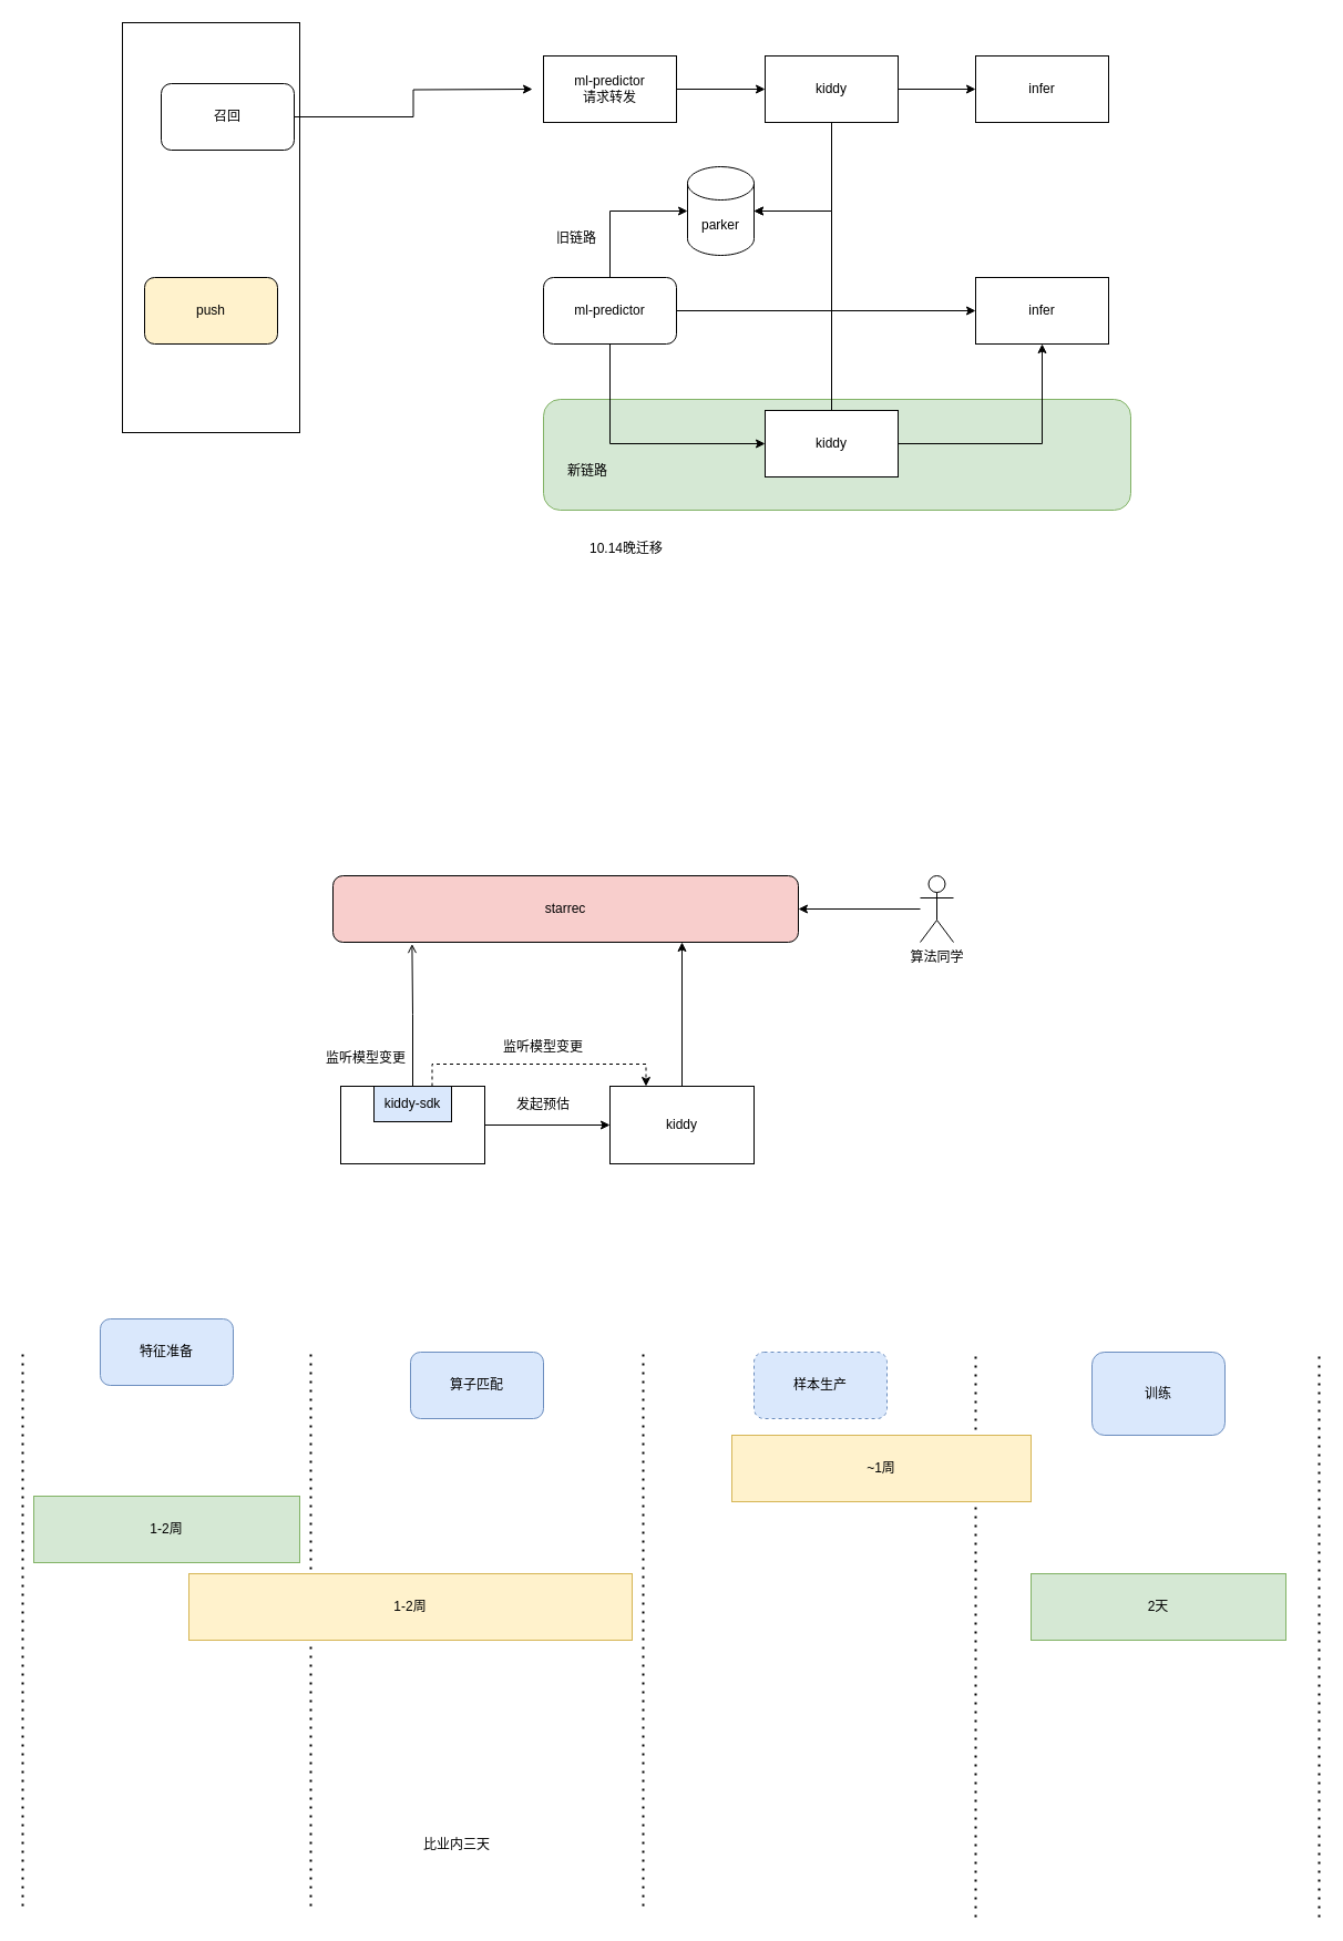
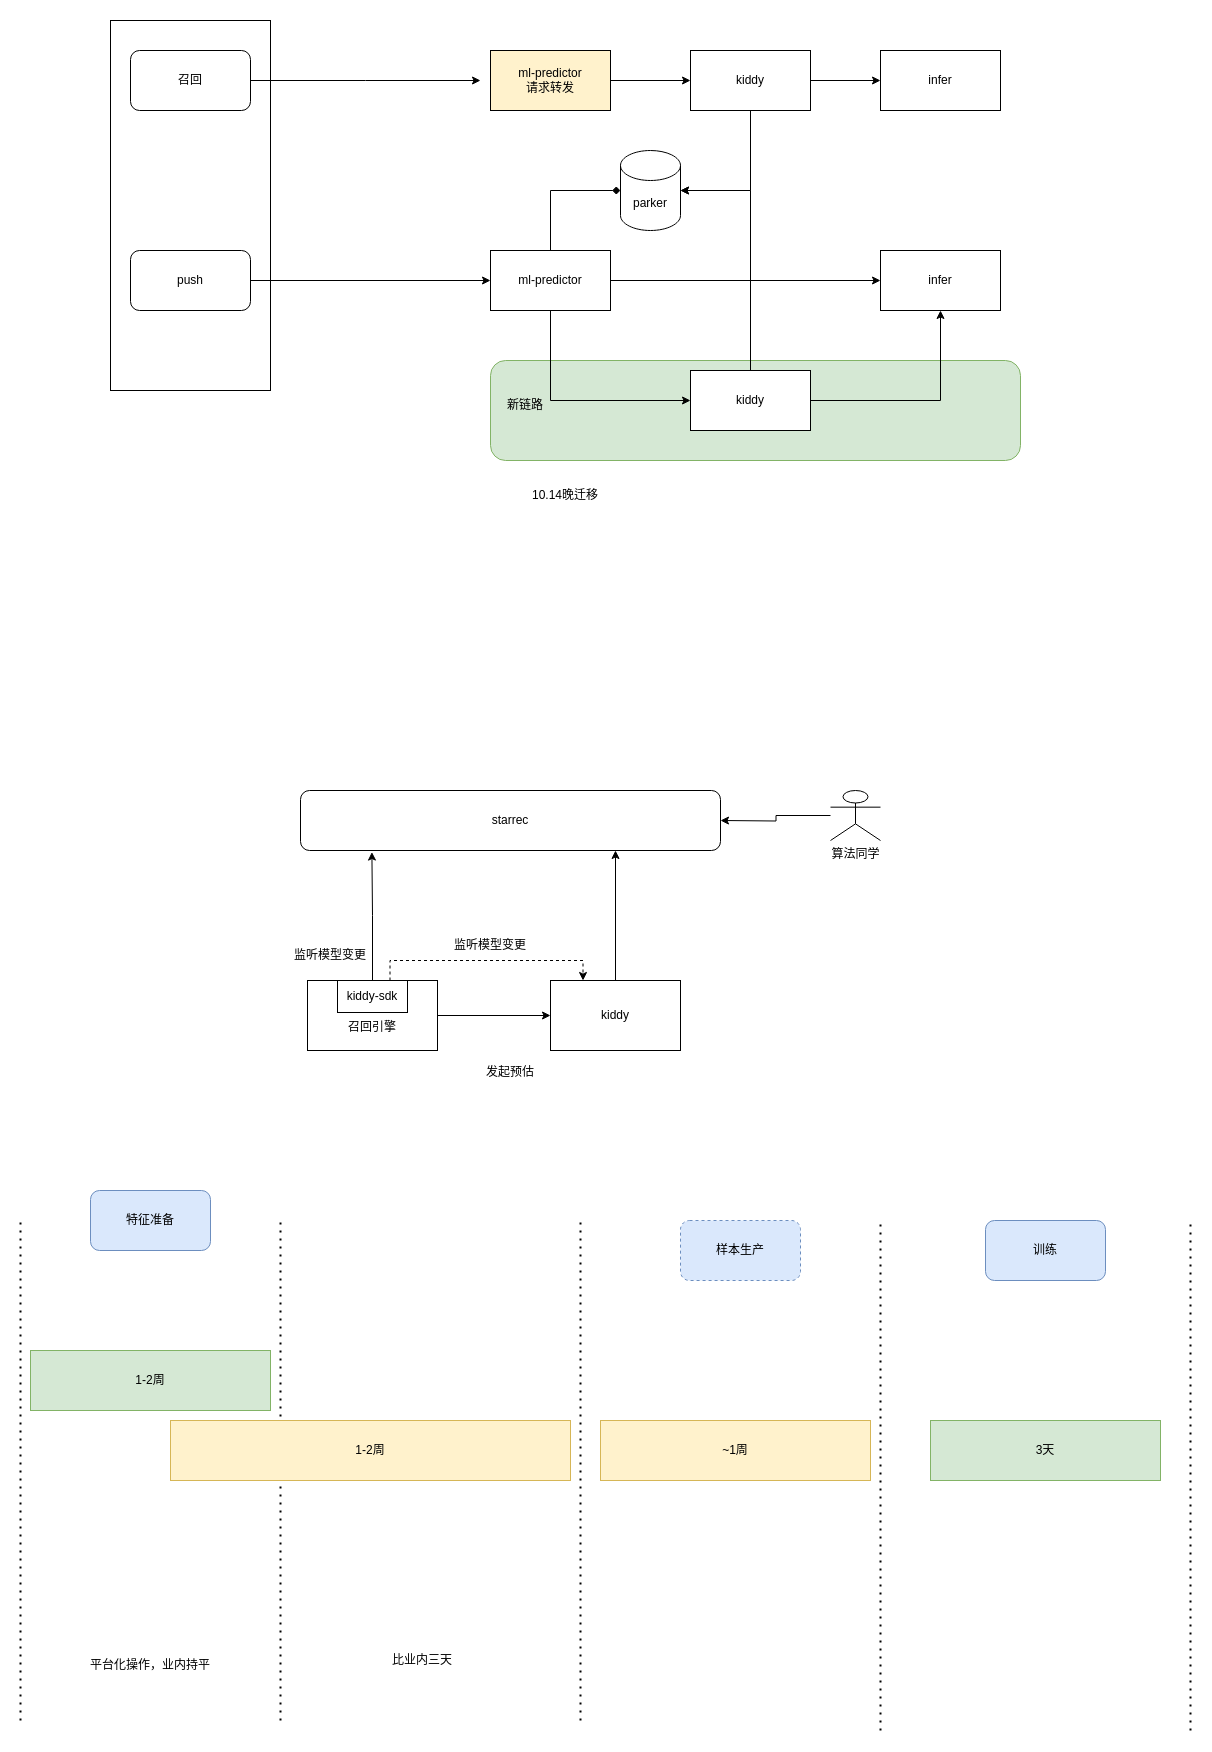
  <mxCell id="0" />
  <mxCell id="1" parent="0" />
  <mxCell id="2" value="" style="rounded=1;whiteSpace=wrap;html=1;fillColor=#d5e8d4;strokeColor=#82b366;" parent="1" vertex="1"><mxGeometry x="490" y="360" width="530" height="100" as="geometry" /></mxCell>
  <mxCell id="3" value="" style="rounded=0;whiteSpace=wrap;html=1;" parent="1" vertex="1"><mxGeometry x="110" y="20" width="160" height="370" as="geometry" /></mxCell>
  <mxCell id="4" style="edgeStyle=orthogonalEdgeStyle;rounded=0;orthogonalLoop=1;jettySize=auto;html=1;exitX=1;exitY=0.5;exitDx=0;exitDy=0;" parent="1" source="5" edge="1"><mxGeometry relative="1" as="geometry"><mxPoint x="480" y="80" as="targetPoint" /></mxGeometry></mxCell>
- <mxCell id="5" value="召回" style="rounded=1;whiteSpace=wrap;html=1;" parent="1" vertex="1"><mxGeometry x="145" y="75" width="120" height="60" as="geometry" /></mxCell>
+ <mxCell id="5" value="召回" style="rounded=1;whiteSpace=wrap;html=1;" parent="1" vertex="1"><mxGeometry x="130" y="50" width="120" height="60" as="geometry" /></mxCell>
  <mxCell id="6" value="" style="edgeStyle=orthogonalEdgeStyle;rounded=0;orthogonalLoop=1;jettySize=auto;html=1;" parent="1" source="7" target="9" edge="1"><mxGeometry relative="1" as="geometry" /></mxCell>
- <mxCell id="7" value="ml-predictor&lt;div&gt;请求转发&lt;/div&gt;" style="rounded=0;whiteSpace=wrap;html=1;" parent="1" vertex="1"><mxGeometry x="490" y="50" width="120" height="60" as="geometry" /></mxCell>
+ <mxCell id="7" value="ml-predictor&lt;div&gt;请求转发&lt;/div&gt;" style="rounded=0;whiteSpace=wrap;html=1;fillColor=#fff2cc;" parent="1" vertex="1"><mxGeometry x="490" y="50" width="120" height="60" as="geometry" /></mxCell>
  <mxCell id="8" style="edgeStyle=orthogonalEdgeStyle;rounded=0;orthogonalLoop=1;jettySize=auto;html=1;exitX=1;exitY=0.5;exitDx=0;exitDy=0;entryX=0;entryY=0.5;entryDx=0;entryDy=0;" parent="1" source="9" target="16" edge="1"><mxGeometry relative="1" as="geometry" /></mxCell>
  <mxCell id="9" value="kiddy" style="whiteSpace=wrap;html=1;rounded=0;" parent="1" vertex="1"><mxGeometry x="690" y="50" width="120" height="60" as="geometry" /></mxCell>
- <mxCell id="11" value="push" style="rounded=1;whiteSpace=wrap;html=1;fillColor=#fff2cc;" parent="1" vertex="1"><mxGeometry x="130" y="250" width="120" height="60" as="geometry" /></mxCell>
+ <mxCell id="10" style="edgeStyle=orthogonalEdgeStyle;rounded=0;orthogonalLoop=1;jettySize=auto;html=1;exitX=1;exitY=0.5;exitDx=0;exitDy=0;entryX=0;entryY=0.5;entryDx=0;entryDy=0;" parent="1" source="11" target="14" edge="1"><mxGeometry relative="1" as="geometry"><mxPoint x="500" y="280" as="targetPoint" /></mxGeometry></mxCell>
+ <mxCell id="11" value="push" style="rounded=1;whiteSpace=wrap;html=1;" parent="1" vertex="1"><mxGeometry x="130" y="250" width="120" height="60" as="geometry" /></mxCell>
  <mxCell id="12" value="" style="edgeStyle=orthogonalEdgeStyle;rounded=0;orthogonalLoop=1;jettySize=auto;html=1;" parent="1" source="14" target="15" edge="1"><mxGeometry relative="1" as="geometry" /></mxCell>
  <mxCell id="13" style="edgeStyle=orthogonalEdgeStyle;rounded=0;orthogonalLoop=1;jettySize=auto;html=1;exitX=0.5;exitY=1;exitDx=0;exitDy=0;entryX=0;entryY=0.5;entryDx=0;entryDy=0;" parent="1" source="14" target="21" edge="1"><mxGeometry relative="1" as="geometry" /></mxCell>
- <mxCell id="14" value="ml-predictor" style="whiteSpace=wrap;html=1;rounded=1;" parent="1" vertex="1"><mxGeometry x="490" y="250" width="120" height="60" as="geometry" /></mxCell>
+ <mxCell id="14" value="ml-predictor" style="rounded=0;whiteSpace=wrap;html=1;" parent="1" vertex="1"><mxGeometry x="490" y="250" width="120" height="60" as="geometry" /></mxCell>
  <mxCell id="15" value="infer" style="rounded=0;whiteSpace=wrap;html=1;" parent="1" vertex="1"><mxGeometry x="880" y="250" width="120" height="60" as="geometry" /></mxCell>
  <mxCell id="16" value="infer" style="whiteSpace=wrap;html=1;rounded=0;" parent="1" vertex="1"><mxGeometry x="880" y="50" width="120" height="60" as="geometry" /></mxCell>
  <mxCell id="17" value="parker" style="shape=cylinder3;whiteSpace=wrap;html=1;boundedLbl=1;backgroundOutline=1;size=15;" parent="1" vertex="1"><mxGeometry x="620" y="150" width="60" height="80" as="geometry" /></mxCell>
- <mxCell id="18" style="edgeStyle=orthogonalEdgeStyle;rounded=0;orthogonalLoop=1;jettySize=auto;html=1;exitX=0.5;exitY=0;exitDx=0;exitDy=0;entryX=0;entryY=0.5;entryDx=0;entryDy=0;entryPerimeter=0;" parent="1" source="14" target="17" edge="1"><mxGeometry relative="1" as="geometry" /></mxCell>
+ <mxCell id="18" style="edgeStyle=orthogonalEdgeStyle;rounded=0;orthogonalLoop=1;jettySize=auto;html=1;exitX=0.5;exitY=0;exitDx=0;exitDy=0;entryX=0;entryY=0.5;entryDx=0;entryDy=0;entryPerimeter=0;endArrow=diamond;" parent="1" source="14" target="17" edge="1"><mxGeometry relative="1" as="geometry" /></mxCell>
  <mxCell id="19" style="edgeStyle=orthogonalEdgeStyle;rounded=0;orthogonalLoop=1;jettySize=auto;html=1;exitX=0.5;exitY=1;exitDx=0;exitDy=0;entryX=1;entryY=0.5;entryDx=0;entryDy=0;entryPerimeter=0;" parent="1" source="9" target="17" edge="1"><mxGeometry relative="1" as="geometry" /></mxCell>
  <mxCell id="20" style="edgeStyle=orthogonalEdgeStyle;rounded=0;orthogonalLoop=1;jettySize=auto;html=1;exitX=1;exitY=0.5;exitDx=0;exitDy=0;entryX=0.5;entryY=1;entryDx=0;entryDy=0;" parent="1" source="21" target="15" edge="1"><mxGeometry relative="1" as="geometry" /></mxCell>
  <mxCell id="21" value="kiddy" style="rounded=0;whiteSpace=wrap;html=1;" parent="1" vertex="1"><mxGeometry x="690" y="370" width="120" height="60" as="geometry" /></mxCell>
  <mxCell id="22" style="edgeStyle=orthogonalEdgeStyle;rounded=0;orthogonalLoop=1;jettySize=auto;html=1;exitX=0.5;exitY=0;exitDx=0;exitDy=0;entryX=1;entryY=0.5;entryDx=0;entryDy=0;entryPerimeter=0;" parent="1" source="21" target="17" edge="1"><mxGeometry relative="1" as="geometry" /></mxCell>
- <mxCell id="23" value="旧链路" style="text;html=1;align=center;verticalAlign=middle;whiteSpace=wrap;rounded=0;" parent="1" vertex="1"><mxGeometry x="490" y="200" width="60" height="30" as="geometry" /></mxCell>
- <mxCell id="24" value="新链路" style="text;html=1;align=center;verticalAlign=middle;whiteSpace=wrap;rounded=0;" parent="1" vertex="1"><mxGeometry x="500" y="410" width="60" height="30" as="geometry" /></mxCell>
+ <mxCell id="24" value="新链路" style="text;html=1;align=center;verticalAlign=middle;whiteSpace=wrap;rounded=0;" parent="1" vertex="1"><mxGeometry x="495" y="390" width="60" height="30" as="geometry" /></mxCell>
  <mxCell id="25" value="10.14晚迁移" style="text;html=1;align=center;verticalAlign=middle;whiteSpace=wrap;rounded=0;" parent="1" vertex="1"><mxGeometry x="520" y="480" width="90" height="30" as="geometry" /></mxCell>
  <mxCell id="26" value="" style="edgeStyle=orthogonalEdgeStyle;rounded=0;orthogonalLoop=1;jettySize=auto;html=1;" parent="1" source="27" edge="1"><mxGeometry relative="1" as="geometry"><mxPoint x="720" y="820" as="targetPoint" /></mxGeometry></mxCell>
- <mxCell id="27" value="算法同学" style="shape=umlActor;verticalLabelPosition=bottom;verticalAlign=top;html=1;outlineConnect=0;" parent="1" vertex="1"><mxGeometry x="830" y="790" width="30" height="60" as="geometry" /></mxCell>
- <mxCell id="28" value="starrec" style="rounded=1;whiteSpace=wrap;html=1;fillColor=#f8cecc;" parent="1" vertex="1"><mxGeometry x="300" y="790" width="420" height="60" as="geometry" /></mxCell>
+ <mxCell id="27" value="算法同学" style="shape=umlActor;verticalLabelPosition=bottom;verticalAlign=top;html=1;outlineConnect=0;" parent="1" vertex="1"><mxGeometry x="830" y="790" width="50" height="50" as="geometry" /></mxCell>
+ <mxCell id="28" value="starrec" style="rounded=1;whiteSpace=wrap;html=1;" parent="1" vertex="1"><mxGeometry x="300" y="790" width="420" height="60" as="geometry" /></mxCell>
  <mxCell id="29" style="edgeStyle=orthogonalEdgeStyle;rounded=0;orthogonalLoop=1;jettySize=auto;html=1;exitX=1;exitY=0.5;exitDx=0;exitDy=0;entryX=0;entryY=0.5;entryDx=0;entryDy=0;" parent="1" source="30" target="35" edge="1"><mxGeometry relative="1" as="geometry" /></mxCell>
  <mxCell id="30" value="" style="rounded=0;whiteSpace=wrap;html=1;" parent="1" vertex="1"><mxGeometry x="307" y="980" width="130" height="70" as="geometry" /></mxCell>
  <mxCell id="31" style="edgeStyle=orthogonalEdgeStyle;rounded=0;orthogonalLoop=1;jettySize=auto;html=1;exitX=0.75;exitY=0;exitDx=0;exitDy=0;entryX=0.25;entryY=0;entryDx=0;entryDy=0;dashed=1;" parent="1" source="32" target="35" edge="1"><mxGeometry relative="1" as="geometry" /></mxCell>
- <mxCell id="32" value="kiddy-sdk" style="rounded=0;whiteSpace=wrap;html=1;fillColor=#dae8fc;" parent="1" vertex="1"><mxGeometry x="337" y="980" width="70" height="32" as="geometry" /></mxCell>
+ <mxCell id="32" value="kiddy-sdk" style="rounded=0;whiteSpace=wrap;html=1;" parent="1" vertex="1"><mxGeometry x="337" y="980" width="70" height="32" as="geometry" /></mxCell>
  <mxCell id="33" value="监听模型变更" style="text;html=1;align=center;verticalAlign=middle;whiteSpace=wrap;rounded=0;" parent="1" vertex="1"><mxGeometry x="290" y="940" width="80" height="30" as="geometry" /></mxCell>
  <mxCell id="34" style="edgeStyle=orthogonalEdgeStyle;rounded=0;orthogonalLoop=1;jettySize=auto;html=1;exitX=0.5;exitY=0;exitDx=0;exitDy=0;entryX=0.75;entryY=1;entryDx=0;entryDy=0;" parent="1" source="35" target="28" edge="1"><mxGeometry relative="1" as="geometry" /></mxCell>
  <mxCell id="35" value="kiddy" style="rounded=0;whiteSpace=wrap;html=1;" parent="1" vertex="1"><mxGeometry x="550" y="980" width="130" height="70" as="geometry" /></mxCell>
- <mxCell id="36" value="发起预估" style="text;html=1;align=center;verticalAlign=middle;whiteSpace=wrap;rounded=0;" parent="1" vertex="1"><mxGeometry x="460" y="982" width="60" height="30" as="geometry" /></mxCell>
- <mxCell id="37" style="edgeStyle=orthogonalEdgeStyle;rounded=0;orthogonalLoop=1;jettySize=auto;html=1;exitX=0.5;exitY=0;exitDx=0;exitDy=0;entryX=0.17;entryY=1.026;entryDx=0;entryDy=0;entryPerimeter=0;endArrow=open;" parent="1" source="32" target="28" edge="1"><mxGeometry relative="1" as="geometry" /></mxCell>
+ <mxCell id="36" value="发起预估" style="text;html=1;align=center;verticalAlign=middle;whiteSpace=wrap;rounded=0;" parent="1" vertex="1"><mxGeometry x="480" y="1057" width="60" height="30" as="geometry" /></mxCell>
+ <mxCell id="37" style="edgeStyle=orthogonalEdgeStyle;rounded=0;orthogonalLoop=1;jettySize=auto;html=1;exitX=0.5;exitY=0;exitDx=0;exitDy=0;entryX=0.17;entryY=1.026;entryDx=0;entryDy=0;entryPerimeter=0;" parent="1" source="32" target="28" edge="1"><mxGeometry relative="1" as="geometry" /></mxCell>
  <mxCell id="38" value="监听模型变更" style="text;html=1;align=center;verticalAlign=middle;whiteSpace=wrap;rounded=0;" parent="1" vertex="1"><mxGeometry x="450" y="930" width="80" height="30" as="geometry" /></mxCell>
+ <mxCell id="39" value="召回引擎" style="text;html=1;align=center;verticalAlign=middle;whiteSpace=wrap;rounded=0;" parent="1" vertex="1"><mxGeometry x="342" y="1012" width="60" height="30" as="geometry" /></mxCell>
  <mxCell id="40" value="1-2周" style="rounded=0;whiteSpace=wrap;html=1;fillColor=#d5e8d4;strokeColor=#82b366;" vertex="1" parent="1"><mxGeometry x="30" y="1350" width="240" height="60" as="geometry" /></mxCell>
  <mxCell id="41" value="" style="endArrow=none;dashed=1;html=1;dashPattern=1 3;strokeWidth=2;rounded=0;" edge="1" parent="1"><mxGeometry width="50" height="50" relative="1" as="geometry"><mxPoint x="280" y="1720" as="sourcePoint" /><mxPoint x="280" y="1220" as="targetPoint" /></mxGeometry></mxCell>
  <mxCell id="42" value="特征准备" style="rounded=1;whiteSpace=wrap;html=1;fillColor=#dae8fc;strokeColor=#6c8ebf;" vertex="1" parent="1"><mxGeometry x="90" y="1190" width="120" height="60" as="geometry" /></mxCell>
  <mxCell id="43" value="" style="endArrow=none;dashed=1;html=1;dashPattern=1 3;strokeWidth=2;rounded=0;" edge="1" parent="1"><mxGeometry width="50" height="50" relative="1" as="geometry"><mxPoint x="20" y="1720" as="sourcePoint" /><mxPoint x="20" y="1220" as="targetPoint" /></mxGeometry></mxCell>
- <mxCell id="44" value="算子匹配" style="rounded=1;whiteSpace=wrap;html=1;fillColor=#dae8fc;strokeColor=#6c8ebf;" vertex="1" parent="1"><mxGeometry x="370" y="1220" width="120" height="60" as="geometry" /></mxCell>
  <mxCell id="45" value="" style="endArrow=none;dashed=1;html=1;dashPattern=1 3;strokeWidth=2;rounded=0;" edge="1" parent="1"><mxGeometry width="50" height="50" relative="1" as="geometry"><mxPoint x="580" y="1720" as="sourcePoint" /><mxPoint x="580" y="1220" as="targetPoint" /></mxGeometry></mxCell>
+ <mxCell id="46" value="平台化操作，业内持平" style="text;html=1;align=center;verticalAlign=middle;whiteSpace=wrap;rounded=0;" vertex="1" parent="1"><mxGeometry x="75" y="1650" width="150" height="30" as="geometry" /></mxCell>
  <mxCell id="47" value="1-2周" style="rounded=0;whiteSpace=wrap;html=1;fillColor=#fff2cc;strokeColor=#d6b656;" vertex="1" parent="1"><mxGeometry x="170" y="1420" width="400" height="60" as="geometry" /></mxCell>
- <mxCell id="48" value="比业内三天" style="text;html=1;align=center;verticalAlign=middle;whiteSpace=wrap;rounded=0;" vertex="1" parent="1"><mxGeometry x="337" y="1650" width="150" height="30" as="geometry" /></mxCell>
+ <mxCell id="48" value="比业内三天" style="text;html=1;align=center;verticalAlign=middle;whiteSpace=wrap;rounded=0;" vertex="1" parent="1"><mxGeometry x="347" y="1645" width="150" height="30" as="geometry" /></mxCell>
  <mxCell id="49" value="样本生产" style="rounded=1;whiteSpace=wrap;html=1;fillColor=#dae8fc;strokeColor=#6c8ebf;dashed=1;" vertex="1" parent="1"><mxGeometry x="680" y="1220" width="120" height="60" as="geometry" /></mxCell>
  <mxCell id="50" value="" style="endArrow=none;dashed=1;html=1;dashPattern=1 3;strokeWidth=2;rounded=0;" edge="1" parent="1"><mxGeometry width="50" height="50" relative="1" as="geometry"><mxPoint x="880" y="1730" as="sourcePoint" /><mxPoint x="880" y="1220" as="targetPoint" /></mxGeometry></mxCell>
- <mxCell id="51" value="~1周" style="rounded=0;whiteSpace=wrap;html=1;fillColor=#fff2cc;strokeColor=#d6b656;" vertex="1" parent="1"><mxGeometry x="660" y="1295" width="270" height="60" as="geometry" /></mxCell>
- <mxCell id="52" value="训练" style="rounded=1;whiteSpace=wrap;html=1;fillColor=#dae8fc;strokeColor=#6c8ebf;" vertex="1" parent="1"><mxGeometry x="985" y="1220" width="120" height="75" as="geometry" /></mxCell>
- <mxCell id="53" value="2天" style="rounded=0;whiteSpace=wrap;html=1;fillColor=#d5e8d4;strokeColor=#82b366;" vertex="1" parent="1"><mxGeometry x="930" y="1420" width="230" height="60" as="geometry" /></mxCell>
+ <mxCell id="51" value="~1周" style="rounded=0;whiteSpace=wrap;html=1;fillColor=#fff2cc;strokeColor=#d6b656;" vertex="1" parent="1"><mxGeometry x="600" y="1420" width="270" height="60" as="geometry" /></mxCell>
+ <mxCell id="52" value="训练" style="rounded=1;whiteSpace=wrap;html=1;fillColor=#dae8fc;strokeColor=#6c8ebf;" vertex="1" parent="1"><mxGeometry x="985" y="1220" width="120" height="60" as="geometry" /></mxCell>
+ <mxCell id="53" value="3天" style="rounded=0;whiteSpace=wrap;html=1;fillColor=#d5e8d4;strokeColor=#82b366;" vertex="1" parent="1"><mxGeometry x="930" y="1420" width="230" height="60" as="geometry" /></mxCell>
  <mxCell id="54" value="" style="endArrow=none;dashed=1;html=1;dashPattern=1 3;strokeWidth=2;rounded=0;" edge="1" parent="1"><mxGeometry width="50" height="50" relative="1" as="geometry"><mxPoint x="1190" y="1730" as="sourcePoint" /><mxPoint x="1190" y="1220" as="targetPoint" /></mxGeometry></mxCell>
